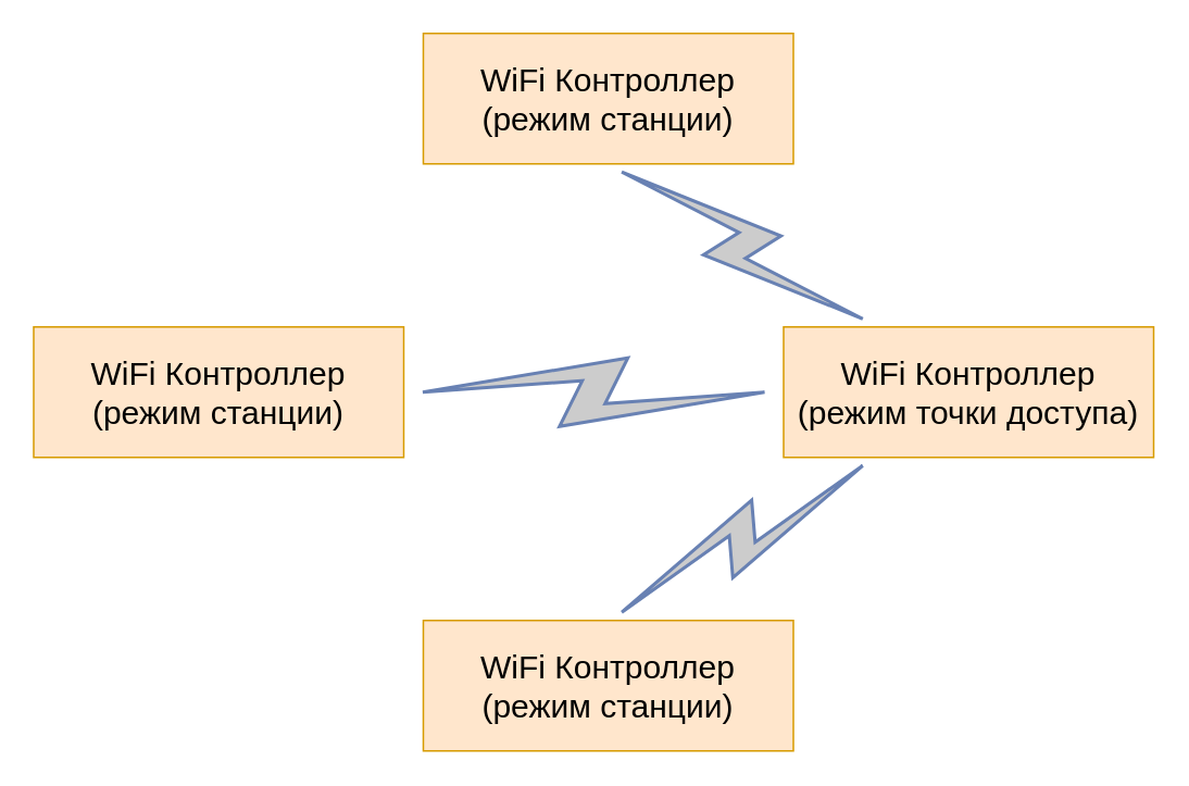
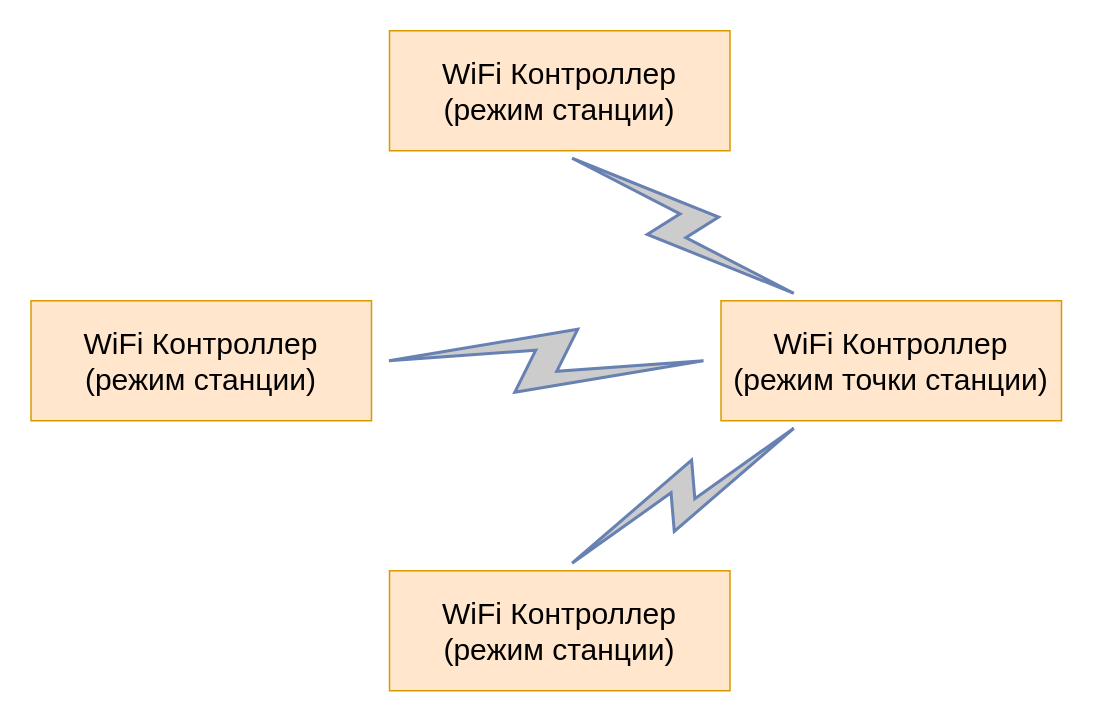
  <mxCell id="0" />
  <mxCell id="1" parent="0" />
  <mxCell id="2" value="WiFi Контроллер&lt;br&gt;(режим станции)" style="rounded=0;whiteSpace=wrap;html=1;fillColor=#ffe6cc;strokeColor=#d79b00;fontSize=20;" parent="1" vertex="1"><mxGeometry x="20" y="200" width="227" height="80" as="geometry" /></mxCell>
- <mxCell id="3" value="WiFi Контроллер&lt;br&gt;(режим точки доступа)" style="rounded=0;whiteSpace=wrap;html=1;fillColor=#ffe6cc;strokeColor=#d79b00;fontSize=20;" vertex="1" parent="1"><mxGeometry x="480" y="200" width="227" height="80" as="geometry" /></mxCell>
+ <mxCell id="3" value="WiFi Контроллер&lt;br&gt;(режим точки станции)" style="rounded=0;whiteSpace=wrap;html=1;fillColor=#ffe6cc;strokeColor=#d79b00;fontSize=20;" vertex="1" parent="1"><mxGeometry x="480" y="200" width="227" height="80" as="geometry" /></mxCell>
  <mxCell id="4" value="WiFi Контроллер&lt;br&gt;(режим станции)" style="rounded=0;whiteSpace=wrap;html=1;fillColor=#ffe6cc;strokeColor=#d79b00;fontSize=20;" vertex="1" parent="1"><mxGeometry x="259" y="20" width="227" height="80" as="geometry" /></mxCell>
  <mxCell id="5" value="WiFi Контроллер&lt;br&gt;(режим станции)" style="rounded=0;whiteSpace=wrap;html=1;fillColor=#ffe6cc;strokeColor=#d79b00;fontSize=20;" vertex="1" parent="1"><mxGeometry x="259" y="380" width="227" height="80" as="geometry" /></mxCell>
  <mxCell id="6" value="" style="html=1;outlineConnect=0;fillColor=#CCCCCC;strokeColor=#6881B3;gradientColor=none;gradientDirection=north;strokeWidth=2;shape=mxgraph.networks.comm_link_edge;html=1;entryX=0.5;entryY=1;entryDx=0;entryDy=0;exitX=0.25;exitY=0;exitDx=0;exitDy=0;" edge="1" parent="1" source="3" target="4"><mxGeometry width="100" height="100" relative="1" as="geometry"><mxPoint x="320" y="250" as="sourcePoint" /><mxPoint x="420" y="150" as="targetPoint" /></mxGeometry></mxCell>
  <mxCell id="7" value="" style="html=1;outlineConnect=0;fillColor=#CCCCCC;strokeColor=#6881B3;gradientColor=none;gradientDirection=north;strokeWidth=2;shape=mxgraph.networks.comm_link_edge;html=1;entryX=1;entryY=0.5;entryDx=0;entryDy=0;exitX=0;exitY=0.5;exitDx=0;exitDy=0;" edge="1" parent="1" source="3" target="2"><mxGeometry width="100" height="100" relative="1" as="geometry"><mxPoint x="411.25" y="310" as="sourcePoint" /><mxPoint x="247" y="210" as="targetPoint" /></mxGeometry></mxCell>
  <mxCell id="8" value="" style="html=1;outlineConnect=0;fillColor=#CCCCCC;strokeColor=#6881B3;gradientColor=none;gradientDirection=north;strokeWidth=2;shape=mxgraph.networks.comm_link_edge;html=1;entryX=0.5;entryY=0;entryDx=0;entryDy=0;exitX=0.25;exitY=1;exitDx=0;exitDy=0;" edge="1" parent="1" source="3" target="5"><mxGeometry width="100" height="100" relative="1" as="geometry"><mxPoint x="473" y="310" as="sourcePoint" /><mxPoint x="240" y="310" as="targetPoint" /></mxGeometry></mxCell>
